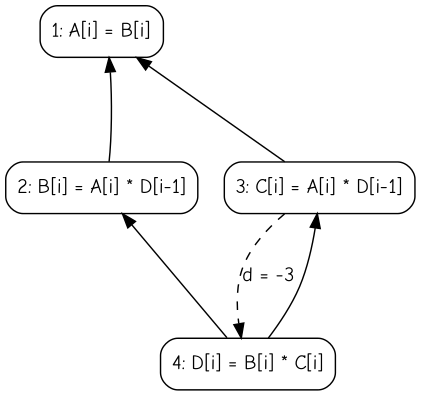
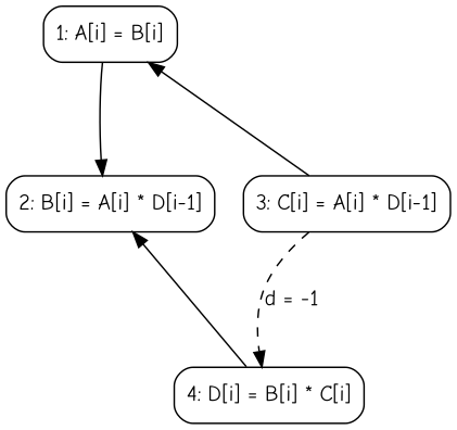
  digraph {
    fontname="Comic Neue"
    rankdir=TB
    ranksep=1
    node [fontname="Comic Neue" shape=box style=rounded]
    edge [fontname="Comic Neue"]
    n1 [label="4: D[i] = B[i] * C[i]"]
    n2 [label="2: B[i] = A[i] * D[i-1]"]
    n3 [label="3: C[i] = A[i] * D[i-1]"]
    n4 [label="1: A[i] = B[i]"]
    subgraph sub_1 {
      rank=max
      n1
    }
    subgraph sub_2 {
      rank=same
      n2
      n3
    }
    subgraph sub_3 {
      rank=min
      n4
    }
    n1 -> n2
-   n1 -> n3
-   n2 -> n4
-   n3 -> n1 [label="d = -3" style=dashed]
+   n4 -> n2
+   n3 -> n1 [label="d = -1" style=dashed]
    n3 -> n4
  }
